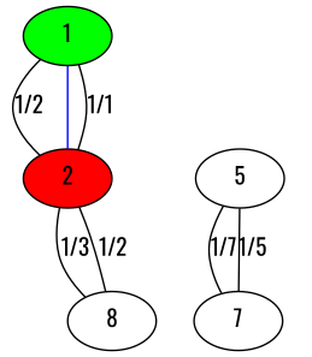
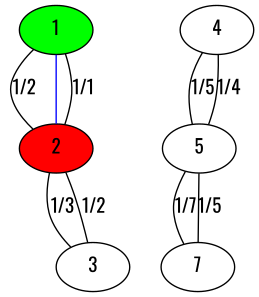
  graph {
    fontname=Oswald
    node [fontname=Oswald]
    edge [fontname=Oswald]
    1 [fillcolor=green style=filled]
    2 [fillcolor=red style=filled]
-   3 [label=8]
+   3
+   4
    5
    7
    1 -- 2 [label="1/2"]
    1 -- 2 [color=blue]
    2 -- 1 [label="1/1"]
    2 -- 3 [label="1/3"]
    3 -- 2 [label="1/2"]
+   4 -- 5 [label="1/5"]
+   5 -- 4 [label="1/4"]
    5 -- 7 [label="1/7"]
    7 -- 5 [label="1/5"]
  }
